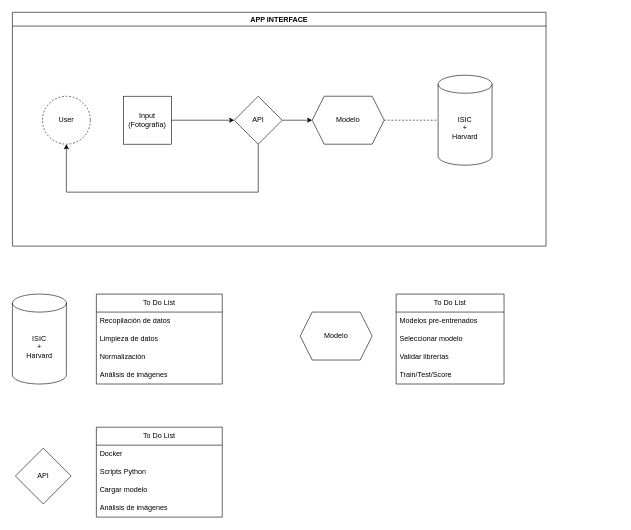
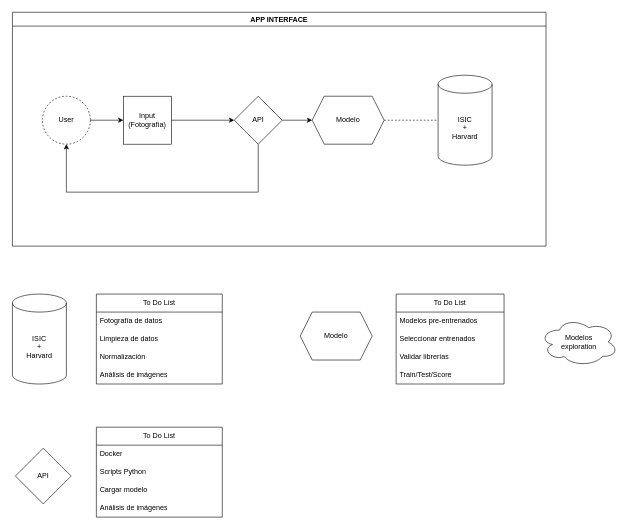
  <mxCell id="0" />
  <mxCell id="1" parent="0" />
  <mxCell id="2" value="User" style="ellipse;whiteSpace=wrap;html=1;aspect=fixed;dashed=1;" vertex="1" parent="1"><mxGeometry x="70" y="160" width="80" height="80" as="geometry" /></mxCell>
  <mxCell id="3" value="Input&lt;div&gt;(Fotografía)&lt;/div&gt;" style="whiteSpace=wrap;html=1;aspect=fixed;" vertex="1" parent="1"><mxGeometry x="205" y="160" width="80" height="80" as="geometry" /></mxCell>
  <mxCell id="4" value="" style="edgeStyle=orthogonalEdgeStyle;rounded=0;orthogonalLoop=1;jettySize=auto;html=1;" edge="1" parent="1" source="5" target="9"><mxGeometry relative="1" as="geometry" /></mxCell>
  <mxCell id="5" value="API" style="rhombus;whiteSpace=wrap;html=1;" vertex="1" parent="1"><mxGeometry x="390" y="160" width="80" height="80" as="geometry" /></mxCell>
+ <mxCell id="6" value="" style="endArrow=classic;html=1;rounded=0;exitX=1;exitY=0.5;exitDx=0;exitDy=0;entryX=0;entryY=0.5;entryDx=0;entryDy=0;" edge="1" parent="1" source="2" target="3"><mxGeometry width="50" height="50" relative="1" as="geometry"><mxPoint x="600" y="430" as="sourcePoint" /><mxPoint x="650" y="380" as="targetPoint" /></mxGeometry></mxCell>
  <mxCell id="7" value="" style="endArrow=classic;html=1;rounded=0;exitX=1;exitY=0.5;exitDx=0;exitDy=0;" edge="1" parent="1" source="3" target="5"><mxGeometry width="50" height="50" relative="1" as="geometry"><mxPoint x="600" y="430" as="sourcePoint" /><mxPoint x="650" y="380" as="targetPoint" /></mxGeometry></mxCell>
  <mxCell id="8" value="ISIC&lt;div&gt;+&lt;/div&gt;&lt;div&gt;Harvard&lt;/div&gt;" style="shape=cylinder3;whiteSpace=wrap;html=1;boundedLbl=1;backgroundOutline=1;size=15;" vertex="1" parent="1"><mxGeometry x="730" y="125" width="90" height="150" as="geometry" /></mxCell>
  <mxCell id="9" value="Modelo" style="shape=hexagon;perimeter=hexagonPerimeter2;whiteSpace=wrap;html=1;fixedSize=1;" vertex="1" parent="1"><mxGeometry x="520" y="160" width="120" height="80" as="geometry" /></mxCell>
  <mxCell id="10" value="" style="endArrow=classic;html=1;rounded=0;exitX=0.5;exitY=1;exitDx=0;exitDy=0;entryX=0.5;entryY=1;entryDx=0;entryDy=0;" edge="1" parent="1" source="5" target="2"><mxGeometry width="50" height="50" relative="1" as="geometry"><mxPoint x="600" y="430" as="sourcePoint" /><mxPoint x="430" y="360" as="targetPoint" /><Array as="points"><mxPoint x="430" y="320" /><mxPoint x="110" y="320" /></Array></mxGeometry></mxCell>
  <mxCell id="11" value="" style="endArrow=none;dashed=1;html=1;rounded=0;exitX=1;exitY=0.5;exitDx=0;exitDy=0;entryX=0;entryY=0.5;entryDx=0;entryDy=0;entryPerimeter=0;" edge="1" parent="1" source="9" target="8"><mxGeometry width="50" height="50" relative="1" as="geometry"><mxPoint x="600" y="430" as="sourcePoint" /><mxPoint x="650" y="380" as="targetPoint" /></mxGeometry></mxCell>
  <mxCell id="12" value="APP INTERFACE" style="swimlane;whiteSpace=wrap;html=1;" vertex="1" parent="1"><mxGeometry x="20" y="20" width="890" height="390" as="geometry" /></mxCell>
  <mxCell id="13" value="ISIC&lt;div&gt;+&lt;/div&gt;&lt;div&gt;Harvard&lt;/div&gt;" style="shape=cylinder3;whiteSpace=wrap;html=1;boundedLbl=1;backgroundOutline=1;size=15;" vertex="1" parent="1"><mxGeometry x="20" y="490" width="90" height="150" as="geometry" /></mxCell>
  <mxCell id="14" value="To Do List" style="swimlane;fontStyle=0;childLayout=stackLayout;horizontal=1;startSize=30;horizontalStack=0;resizeParent=1;resizeParentMax=0;resizeLast=0;collapsible=1;marginBottom=0;whiteSpace=wrap;html=1;" vertex="1" parent="1"><mxGeometry x="160" y="490" width="210" height="150" as="geometry"><mxRectangle x="250" y="500" width="60" height="30" as="alternateBounds" /></mxGeometry></mxCell>
- <mxCell id="15" value="Recopilación de datos" style="text;strokeColor=none;fillColor=none;align=left;verticalAlign=middle;spacingLeft=4;spacingRight=4;overflow=hidden;points=[[0,0.5],[1,0.5]];portConstraint=eastwest;rotatable=0;whiteSpace=wrap;html=1;" vertex="1" parent="14"><mxGeometry y="30" width="210" height="30" as="geometry" /></mxCell>
+ <mxCell id="15" value="Fotografía de datos" style="text;strokeColor=none;fillColor=none;align=left;verticalAlign=middle;spacingLeft=4;spacingRight=4;overflow=hidden;points=[[0,0.5],[1,0.5]];portConstraint=eastwest;rotatable=0;whiteSpace=wrap;html=1;" vertex="1" parent="14"><mxGeometry y="30" width="210" height="30" as="geometry" /></mxCell>
  <mxCell id="16" value="Limpieza de datos" style="text;strokeColor=none;fillColor=none;align=left;verticalAlign=middle;spacingLeft=4;spacingRight=4;overflow=hidden;points=[[0,0.5],[1,0.5]];portConstraint=eastwest;rotatable=0;whiteSpace=wrap;html=1;" vertex="1" parent="14"><mxGeometry y="60" width="210" height="30" as="geometry" /></mxCell>
  <mxCell id="17" value="Normalización" style="text;strokeColor=none;fillColor=none;align=left;verticalAlign=middle;spacingLeft=4;spacingRight=4;overflow=hidden;points=[[0,0.5],[1,0.5]];portConstraint=eastwest;rotatable=0;whiteSpace=wrap;html=1;" vertex="1" parent="14"><mxGeometry y="90" width="210" height="30" as="geometry" /></mxCell>
  <mxCell id="18" value="Análisis de imágenes" style="text;strokeColor=none;fillColor=none;align=left;verticalAlign=middle;spacingLeft=4;spacingRight=4;overflow=hidden;points=[[0,0.5],[1,0.5]];portConstraint=eastwest;rotatable=0;whiteSpace=wrap;html=1;" vertex="1" parent="14"><mxGeometry y="120" width="210" height="30" as="geometry" /></mxCell>
  <mxCell id="19" value="Modelo" style="shape=hexagon;perimeter=hexagonPerimeter2;whiteSpace=wrap;html=1;fixedSize=1;" vertex="1" parent="1"><mxGeometry x="500" y="520" width="120" height="80" as="geometry" /></mxCell>
  <mxCell id="20" value="To Do List" style="swimlane;fontStyle=0;childLayout=stackLayout;horizontal=1;startSize=30;horizontalStack=0;resizeParent=1;resizeParentMax=0;resizeLast=0;collapsible=1;marginBottom=0;whiteSpace=wrap;html=1;" vertex="1" parent="1"><mxGeometry x="660" y="490" width="180" height="150" as="geometry"><mxRectangle x="250" y="500" width="60" height="30" as="alternateBounds" /></mxGeometry></mxCell>
  <mxCell id="21" value="Modelos pre-entrenados" style="text;strokeColor=none;fillColor=none;align=left;verticalAlign=middle;spacingLeft=4;spacingRight=4;overflow=hidden;points=[[0,0.5],[1,0.5]];portConstraint=eastwest;rotatable=0;whiteSpace=wrap;html=1;" vertex="1" parent="20"><mxGeometry y="30" width="180" height="30" as="geometry" /></mxCell>
- <mxCell id="22" value="Seleccionar modelo&amp;nbsp;" style="text;strokeColor=none;fillColor=none;align=left;verticalAlign=middle;spacingLeft=4;spacingRight=4;overflow=hidden;points=[[0,0.5],[1,0.5]];portConstraint=eastwest;rotatable=0;whiteSpace=wrap;html=1;" vertex="1" parent="20"><mxGeometry y="60" width="180" height="30" as="geometry" /></mxCell>
+ <mxCell id="22" value="Seleccionar entrenados&amp;nbsp;" style="text;strokeColor=none;fillColor=none;align=left;verticalAlign=middle;spacingLeft=4;spacingRight=4;overflow=hidden;points=[[0,0.5],[1,0.5]];portConstraint=eastwest;rotatable=0;whiteSpace=wrap;html=1;" vertex="1" parent="20"><mxGeometry y="60" width="180" height="30" as="geometry" /></mxCell>
  <mxCell id="23" value="Validar librerías" style="text;strokeColor=none;fillColor=none;align=left;verticalAlign=middle;spacingLeft=4;spacingRight=4;overflow=hidden;points=[[0,0.5],[1,0.5]];portConstraint=eastwest;rotatable=0;whiteSpace=wrap;html=1;" vertex="1" parent="20"><mxGeometry y="90" width="180" height="30" as="geometry" /></mxCell>
  <mxCell id="24" value="Train/Test/Score" style="text;strokeColor=none;fillColor=none;align=left;verticalAlign=middle;spacingLeft=4;spacingRight=4;overflow=hidden;points=[[0,0.5],[1,0.5]];portConstraint=eastwest;rotatable=0;whiteSpace=wrap;html=1;" vertex="1" parent="20"><mxGeometry y="120" width="180" height="30" as="geometry" /></mxCell>
+ <mxCell id="25" value="Modelos&lt;div&gt;exploration&lt;/div&gt;" style="ellipse;shape=cloud;whiteSpace=wrap;html=1;" vertex="1" parent="1"><mxGeometry x="900" y="530" width="130" height="80" as="geometry" /></mxCell>
  <mxCell id="26" value="API" style="rhombus;whiteSpace=wrap;html=1;" vertex="1" parent="1"><mxGeometry x="25" y="747" width="93" height="93" as="geometry" /></mxCell>
  <mxCell id="27" value="To Do List" style="swimlane;fontStyle=0;childLayout=stackLayout;horizontal=1;startSize=30;horizontalStack=0;resizeParent=1;resizeParentMax=0;resizeLast=0;collapsible=1;marginBottom=0;whiteSpace=wrap;html=1;" vertex="1" parent="1"><mxGeometry x="160" y="712" width="210" height="150" as="geometry"><mxRectangle x="250" y="500" width="60" height="30" as="alternateBounds" /></mxGeometry></mxCell>
  <mxCell id="28" value="Docker" style="text;strokeColor=none;fillColor=none;align=left;verticalAlign=middle;spacingLeft=4;spacingRight=4;overflow=hidden;points=[[0,0.5],[1,0.5]];portConstraint=eastwest;rotatable=0;whiteSpace=wrap;html=1;" vertex="1" parent="27"><mxGeometry y="30" width="210" height="30" as="geometry" /></mxCell>
  <mxCell id="29" value="Scripts Python" style="text;strokeColor=none;fillColor=none;align=left;verticalAlign=middle;spacingLeft=4;spacingRight=4;overflow=hidden;points=[[0,0.5],[1,0.5]];portConstraint=eastwest;rotatable=0;whiteSpace=wrap;html=1;" vertex="1" parent="27"><mxGeometry y="60" width="210" height="30" as="geometry" /></mxCell>
  <mxCell id="30" value="Cargar modelo" style="text;strokeColor=none;fillColor=none;align=left;verticalAlign=middle;spacingLeft=4;spacingRight=4;overflow=hidden;points=[[0,0.5],[1,0.5]];portConstraint=eastwest;rotatable=0;whiteSpace=wrap;html=1;" vertex="1" parent="27"><mxGeometry y="90" width="210" height="30" as="geometry" /></mxCell>
  <mxCell id="31" value="Análisis de imágenes" style="text;strokeColor=none;fillColor=none;align=left;verticalAlign=middle;spacingLeft=4;spacingRight=4;overflow=hidden;points=[[0,0.5],[1,0.5]];portConstraint=eastwest;rotatable=0;whiteSpace=wrap;html=1;" vertex="1" parent="27"><mxGeometry y="120" width="210" height="30" as="geometry" /></mxCell>
